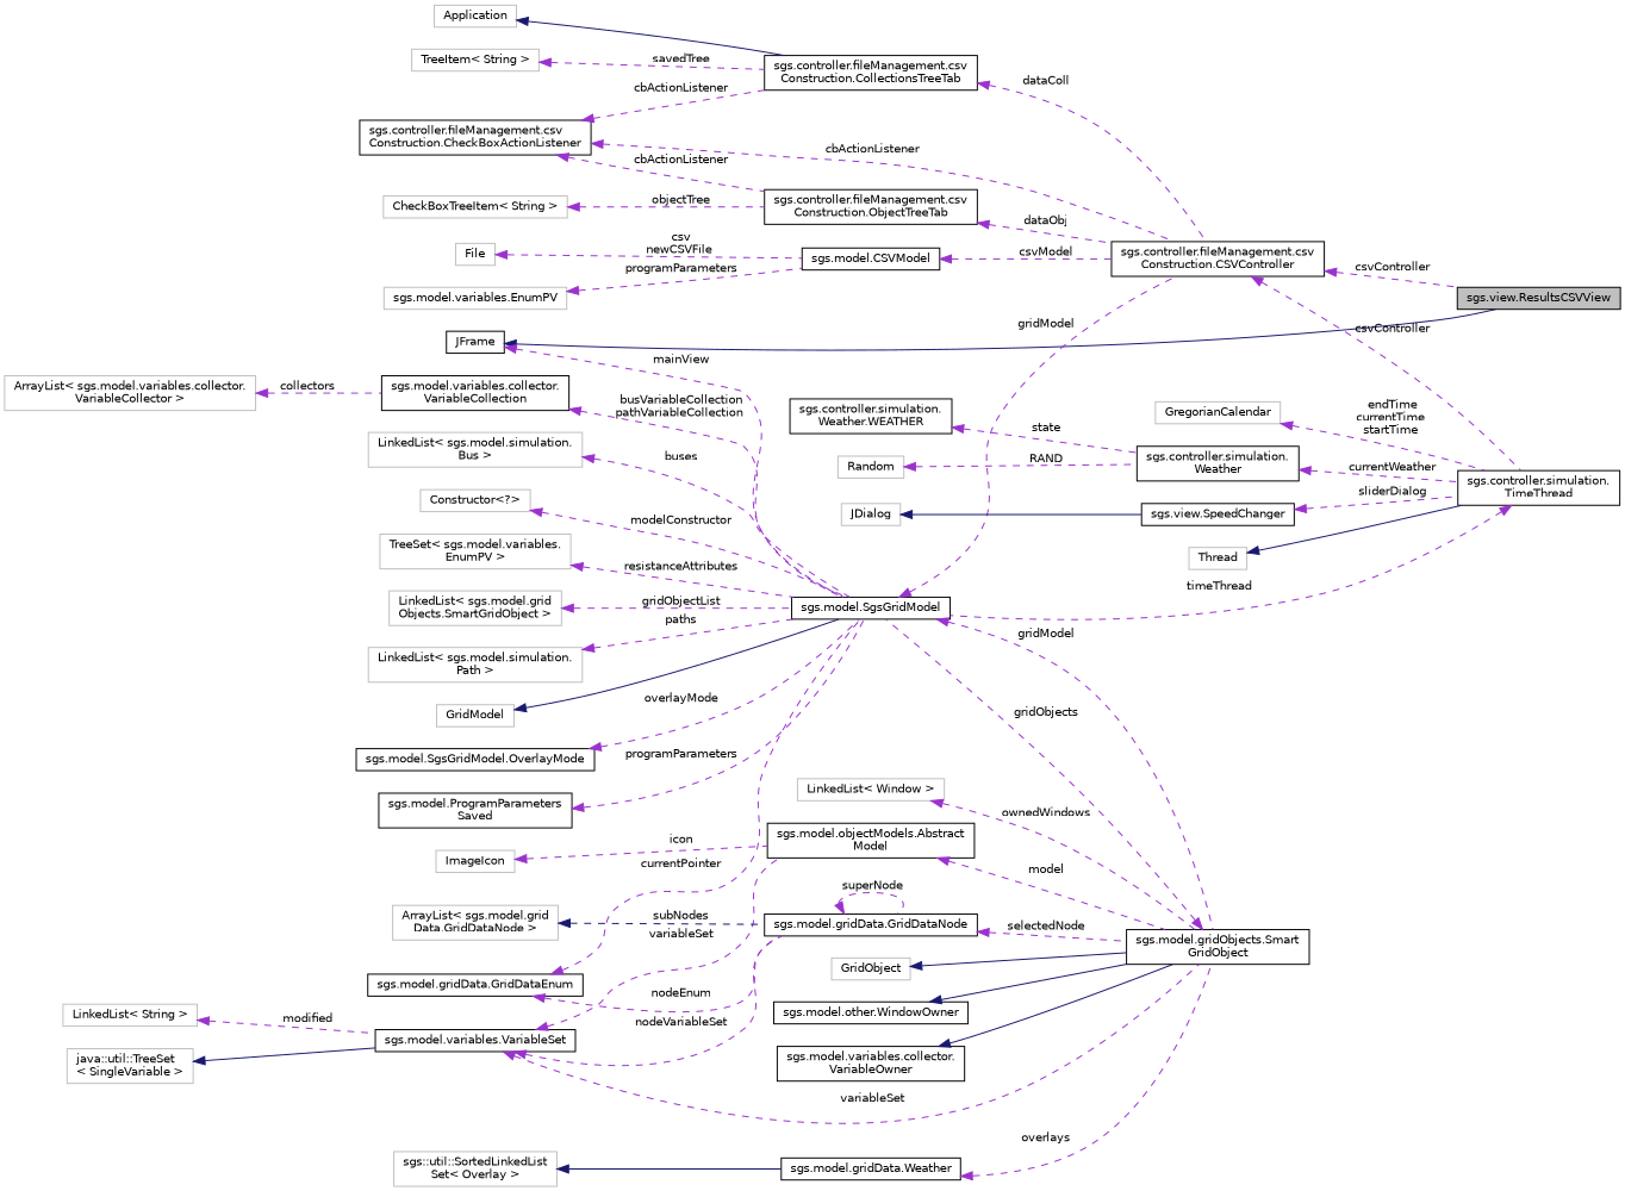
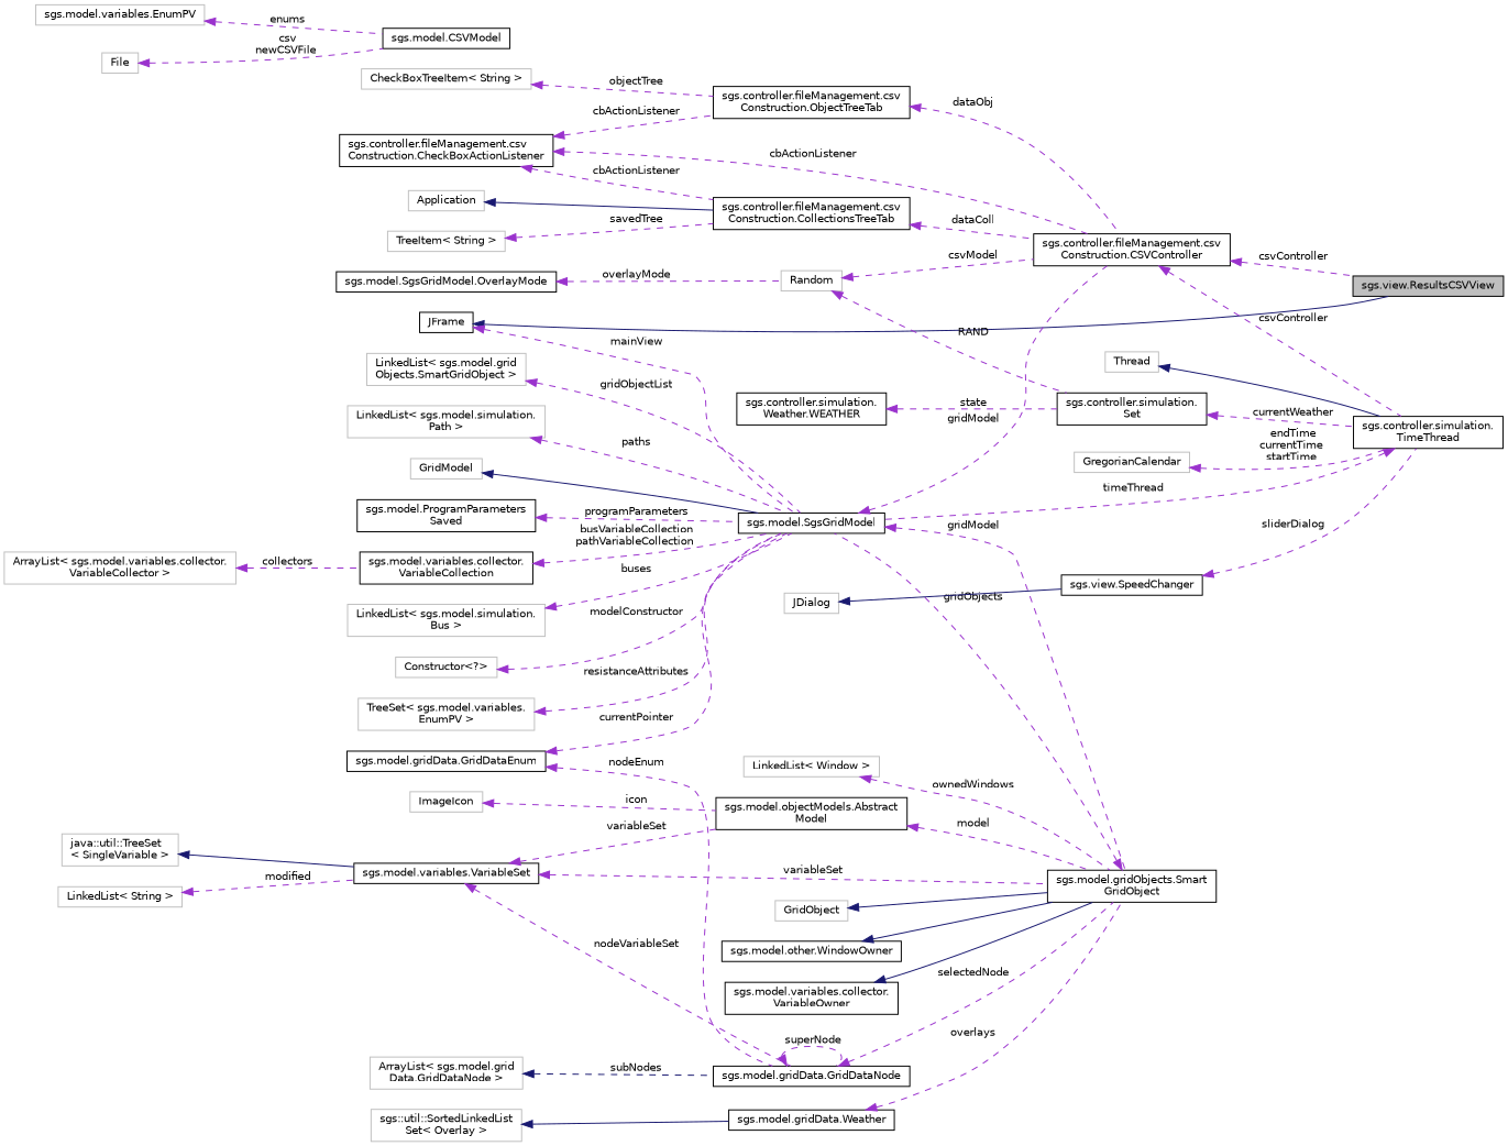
  digraph {
    rankdir=LR
    node [color=black fillcolor=white fontname=Helvetica fontsize=10 shape=record style=filled]
    edge [color=darkorchid3 dir=back fontname=Helvetica fontsize=10 labelfontname=Helvetica labelfontsize=10 style=dashed]
    n1 [fillcolor=grey75 fontcolor=black height=0.2 label="sgs.view.ResultsCSVView" width=0.4]
    n2 [height=0.2 label=JFrame width=0.4]
    n3 [height=0.2 label="sgs.model.SgsGridModel" width=0.4]
    n4 [height=0.2 label="sgs.controller.fileManagement.csv\lConstruction.CSVController" width=0.4]
    n5 [height=0.2 label="sgs.model.gridObjects.Smart\lGridObject" width=0.4]
    n6 [height=0.2 label="sgs.controller.simulation.\lTimeThread" width=0.4]
    n7 [height=0.2 label="sgs.controller.fileManagement.csv\lConstruction.CollectionsTreeTab" width=0.4]
    n8 [color=grey75 height=0.2 label=Application width=0.4]
    n9 [color=grey75 height=0.2 label="TreeItem\< String \>" width=0.4]
    n10 [height=0.2 label="sgs.controller.fileManagement.csv\lConstruction.CheckBoxActionListener" width=0.4]
    n11 [height=0.2 label="sgs.controller.fileManagement.csv\lConstruction.ObjectTreeTab" width=0.4]
    n12 [color=grey75 height=0.2 label=GridModel width=0.4]
    n13 [height=0.2 label="sgs.model.SgsGridModel.OverlayMode" width=0.4]
    n14 [height=0.2 label="sgs.model.ProgramParameters\lSaved" width=0.4]
    n15 [height=0.2 label="sgs.model.gridData.GridDataEnum" width=0.4]
    n16 [height=0.2 label="sgs.model.gridData.GridDataNode" width=0.4]
    n17 [color=grey75 height=0.2 label=GridObject width=0.4]
    n18 [height=0.2 label="sgs.model.other.WindowOwner" width=0.4]
    n19 [height=0.2 label="sgs.model.variables.collector.\lVariableOwner" width=0.4]
    n20 [height=0.2 label="sgs.model.gridData.Weather" width=0.4]
    n21 [color=grey75 height=0.2 label="sgs::util::SortedLinkedList\lSet\< Overlay \>" width=0.4]
    n22 [height=0.2 label="sgs.model.objectModels.Abstract\lModel" width=0.4]
    n23 [color=grey75 height=0.2 label=ImageIcon width=0.4]
    n24 [height=0.2 label="sgs.model.variables.VariableSet" width=0.4]
    n25 [color=grey75 height=0.2 label="java::util::TreeSet\l\< SingleVariable \>" width=0.4]
    n26 [color=grey75 height=0.2 label="LinkedList\< String \>" width=0.4]
    n27 [color=grey75 height=0.2 label="ArrayList\< sgs.model.grid\lData.GridDataNode \>" width=0.4]
    n28 [color=grey75 height=0.2 label="LinkedList\< Window \>" width=0.4]
    n29 [height=0.2 label="sgs.model.variables.collector.\lVariableCollection" width=0.4]
    n30 [color=grey75 height=0.2 label="ArrayList\< sgs.model.variables.collector.\lVariableCollector \>" width=0.4]
    n31 [color=grey75 height=0.2 label="LinkedList\< sgs.model.simulation.\lBus \>" width=0.4]
    n32 [color=grey75 height=0.2 label="Constructor\<?\>" width=0.4]
    n33 [color=grey75 height=0.2 label="TreeSet\< sgs.model.variables.\lEnumPV \>" width=0.4]
    n34 [color=grey75 height=0.2 label=Thread width=0.4]
    n35 [height=0.2 label="sgs.view.SpeedChanger" width=0.4]
    n36 [color=grey75 height=0.2 label=JDialog width=0.4]
    n37 [color=grey75 height=0.2 label=GregorianCalendar width=0.4]
-   n38 [height=0.2 label="sgs.controller.simulation.\lWeather" width=0.4]
+   n38 [height=0.2 label="sgs.controller.simulation.\lSet" width=0.4]
    n39 [height=0.2 label="sgs.controller.simulation.\lWeather.WEATHER" width=0.4]
    n40 [color=grey75 height=0.2 label=Random width=0.4]
    n41 [color=grey75 height=0.2 label="LinkedList\< sgs.model.grid\lObjects.SmartGridObject \>" width=0.4]
    n42 [color=grey75 height=0.2 label="LinkedList\< sgs.model.simulation.\lPath \>" width=0.4]
    n43 [color=grey75 height=0.2 label="CheckBoxTreeItem\< String \>" width=0.4]
    n44 [height=0.2 label="sgs.model.CSVModel" width=0.4]
    n45 [color=grey75 height=0.2 label="sgs.model.variables.EnumPV" width=0.4]
    n46 [color=grey75 height=0.2 label=File width=0.4]
    n2 -> n1 [color=midnightblue style=solid]
    n2 -> n3 [label=" mainView"]
    n3 -> n4 [label=" gridModel"]
    n3 -> n5 [label=" gridModel"]
    n4 -> n1 [label=" csvController"]
    n4 -> n6 [label=" csvController"]
    n5 -> n3 [label=" gridObjects"]
    n6 -> n3 [label=" timeThread"]
    n7 -> n4 [label=" dataColl"]
    n8 -> n7 [color=midnightblue style=solid]
    n9 -> n7 [label=" savedTree"]
    n10 -> n4 [label=" cbActionListener"]
    n10 -> n7 [label=" cbActionListener"]
    n10 -> n11 [label=" cbActionListener"]
    n11 -> n4 [label=" dataObj"]
    n12 -> n3 [color=midnightblue style=solid]
-   n13 -> n3 [label=" overlayMode"]
+   n13 -> n40 [label=" overlayMode"]
    n14 -> n3 [label=" programParameters"]
    n15 -> n3 [label=" currentPointer"]
    n15 -> n16 [label=" nodeEnum"]
    n16 -> n5 [label=" selectedNode"]
    n16 -> n16 [label=" superNode"]
    n17 -> n5 [color=midnightblue style=solid]
    n18 -> n5 [color=midnightblue style=solid]
    n19 -> n5 [color=midnightblue style=solid]
    n20 -> n5 [label=" overlays"]
    n21 -> n20 [color=midnightblue style=solid]
    n22 -> n5 [label=" model"]
    n23 -> n22 [label=" icon"]
    n24 -> n5 [label=" variableSet"]
    n24 -> n16 [label=" nodeVariableSet"]
    n24 -> n22 [label=" variableSet"]
    n25 -> n24 [color=midnightblue style=solid]
    n26 -> n24 [label=" modified"]
    n27 -> n16 [color=midnightblue label=" subNodes"]
    n28 -> n5 [label=" ownedWindows"]
    n29 -> n3 [label=" busVariableCollection\npathVariableCollection"]
    n30 -> n29 [label=" collectors"]
    n31 -> n3 [label=" buses"]
    n32 -> n3 [label=" modelConstructor"]
    n33 -> n3 [label=" resistanceAttributes"]
    n34 -> n6 [color=midnightblue style=solid]
    n35 -> n6 [label=" sliderDialog"]
    n36 -> n35 [color=midnightblue style=solid]
    n37 -> n6 [label=" endTime\ncurrentTime\nstartTime"]
    n38 -> n6 [label=" currentWeather"]
    n39 -> n38 [label=" state"]
    n40 -> n38 [label=" RAND"]
    n41 -> n3 [label=" gridObjectList"]
    n42 -> n3 [label=" paths"]
    n43 -> n11 [label=" objectTree"]
-   n44 -> n4 [label=" csvModel"]
-   n45 -> n44 [label=" programParameters"]
+   n40 -> n4 [label=" csvModel"]
+   n45 -> n44 [label=" enums"]
    n46 -> n44 [label=" csv\nnewCSVFile"]
  }
